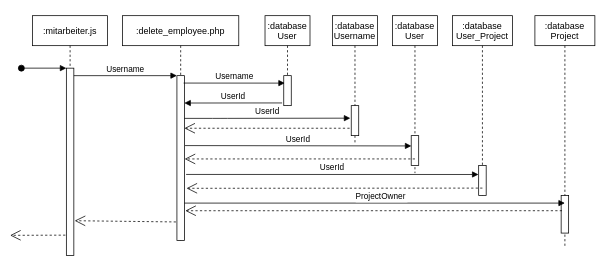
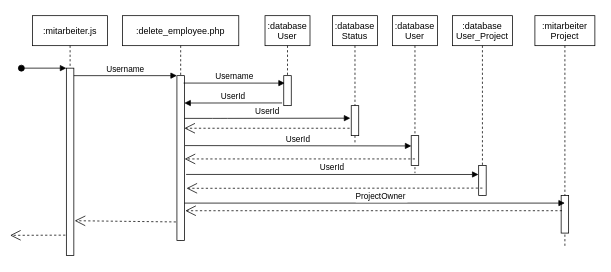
  <mxCell id="0" />
  <mxCell id="1" parent="0" />
  <mxCell id="2" value=":mitarbeiter.js" style="shape=umlLifeline;perimeter=lifelinePerimeter;container=1;collapsible=0;recursiveResize=0;rounded=0;shadow=0;strokeWidth=1;" parent="1" vertex="1"><mxGeometry x="20" y="20" width="100" height="320" as="geometry" /></mxCell>
  <mxCell id="3" value="" style="points=[];perimeter=orthogonalPerimeter;rounded=0;shadow=0;strokeWidth=1;" parent="2" vertex="1"><mxGeometry x="45" y="70" width="10" height="250" as="geometry" /></mxCell>
  <mxCell id="4" value="" style="verticalAlign=bottom;startArrow=oval;endArrow=block;startSize=8;shadow=0;strokeWidth=1;" parent="2" target="3" edge="1"><mxGeometry relative="1" as="geometry"><mxPoint x="-15" y="70" as="sourcePoint" /></mxGeometry></mxCell>
  <mxCell id="5" value="" style="endArrow=open;endSize=12;dashed=1;html=1;rounded=0;exitX=-0.133;exitY=0.891;exitDx=0;exitDy=0;exitPerimeter=0;" edge="1" parent="2" source="3"><mxGeometry width="160" relative="1" as="geometry"><mxPoint x="40" y="250" as="sourcePoint" /><mxPoint x="-30" y="293" as="targetPoint" /></mxGeometry></mxCell>
  <mxCell id="6" value=":delete_employee.php" style="shape=umlLifeline;perimeter=lifelinePerimeter;container=1;collapsible=0;recursiveResize=0;rounded=0;shadow=0;strokeWidth=1;" parent="1" vertex="1"><mxGeometry x="140" y="20" width="155" height="300" as="geometry" /></mxCell>
  <mxCell id="7" value="" style="points=[];perimeter=orthogonalPerimeter;rounded=0;shadow=0;strokeWidth=1;" parent="6" vertex="1"><mxGeometry x="72.5" y="80" width="10" height="220" as="geometry" /></mxCell>
  <mxCell id="8" value="Username" style="verticalAlign=bottom;endArrow=block;entryX=0;entryY=0;shadow=0;strokeWidth=1;" parent="1" source="3" target="7" edge="1"><mxGeometry relative="1" as="geometry"><mxPoint x="175" y="100" as="sourcePoint" /></mxGeometry></mxCell>
  <mxCell id="9" value=":database&#10;User" style="shape=umlLifeline;perimeter=lifelinePerimeter;container=1;collapsible=0;recursiveResize=0;rounded=0;shadow=0;strokeWidth=1;" vertex="1" parent="1"><mxGeometry x="330" y="20" width="60" height="120" as="geometry" /></mxCell>
  <mxCell id="10" value="" style="points=[];perimeter=orthogonalPerimeter;rounded=0;shadow=0;strokeWidth=1;" vertex="1" parent="9"><mxGeometry x="25" y="80" width="10" height="40" as="geometry" /></mxCell>
  <mxCell id="11" value="UserId" style="verticalAlign=bottom;endArrow=block;shadow=0;strokeWidth=1;exitX=-0.22;exitY=0.91;exitDx=0;exitDy=0;exitPerimeter=0;entryX=0.988;entryY=0.166;entryDx=0;entryDy=0;entryPerimeter=0;" edge="1" parent="1" source="10" target="7"><mxGeometry relative="1" as="geometry"><mxPoint x="430" y="130" as="sourcePoint" /><mxPoint x="300" y="130" as="targetPoint" /><Array as="points" /></mxGeometry></mxCell>
  <mxCell id="12" value="UserId" style="verticalAlign=bottom;endArrow=block;shadow=0;strokeWidth=1;entryX=-0.119;entryY=0.418;entryDx=0;entryDy=0;entryPerimeter=0;" edge="1" parent="1" source="7" target="16"><mxGeometry relative="1" as="geometry"><mxPoint x="300" y="160" as="sourcePoint" /><mxPoint x="470" y="160" as="targetPoint" /><Array as="points"><mxPoint x="270" y="157" /></Array></mxGeometry></mxCell>
  <mxCell id="13" value="" style="endArrow=open;endSize=12;dashed=1;html=1;rounded=0;entryX=1.117;entryY=0.814;entryDx=0;entryDy=0;entryPerimeter=0;exitX=-0.133;exitY=0.887;exitDx=0;exitDy=0;exitPerimeter=0;" edge="1" parent="1" source="7" target="3"><mxGeometry width="160" relative="1" as="geometry"><mxPoint x="170" y="294" as="sourcePoint" /><mxPoint x="80" y="230" as="targetPoint" /></mxGeometry></mxCell>
  <mxCell id="14" value="Username" style="verticalAlign=bottom;endArrow=block;shadow=0;strokeWidth=1;entryX=0.143;entryY=0.249;entryDx=0;entryDy=0;entryPerimeter=0;exitX=0.893;exitY=0.045;exitDx=0;exitDy=0;exitPerimeter=0;" edge="1" parent="1" source="7" target="10"><mxGeometry relative="1" as="geometry"><mxPoint x="230" y="110" as="sourcePoint" /><mxPoint x="410" y="110" as="targetPoint" /></mxGeometry></mxCell>
- <mxCell id="15" value=":database&#10;Username" style="shape=umlLifeline;perimeter=lifelinePerimeter;container=1;collapsible=0;recursiveResize=0;rounded=0;shadow=0;strokeWidth=1;" vertex="1" parent="1"><mxGeometry x="420" y="20" width="60" height="170" as="geometry" /></mxCell>
+ <mxCell id="15" value=":database&#10;Status" style="shape=umlLifeline;perimeter=lifelinePerimeter;container=1;collapsible=0;recursiveResize=0;rounded=0;shadow=0;strokeWidth=1;" vertex="1" parent="1"><mxGeometry x="420" y="20" width="60" height="170" as="geometry" /></mxCell>
  <mxCell id="16" value="" style="points=[];perimeter=orthogonalPerimeter;rounded=0;shadow=0;strokeWidth=1;" vertex="1" parent="15"><mxGeometry x="25" y="120" width="10" height="40" as="geometry" /></mxCell>
  <mxCell id="17" value=":database&#10;User" style="shape=umlLifeline;perimeter=lifelinePerimeter;container=1;collapsible=0;recursiveResize=0;rounded=0;shadow=0;strokeWidth=1;" vertex="1" parent="1"><mxGeometry x="500" y="20" width="60" height="210" as="geometry" /></mxCell>
  <mxCell id="18" value="" style="points=[];perimeter=orthogonalPerimeter;rounded=0;shadow=0;strokeWidth=1;" vertex="1" parent="17"><mxGeometry x="25" y="160" width="10" height="40" as="geometry" /></mxCell>
  <mxCell id="19" value="UserId" style="verticalAlign=bottom;endArrow=block;shadow=0;strokeWidth=1;exitX=1.083;exitY=0.424;exitDx=0;exitDy=0;exitPerimeter=0;entryX=0.024;entryY=0.344;entryDx=0;entryDy=0;entryPerimeter=0;" edge="1" parent="1" source="7" target="18"><mxGeometry relative="1" as="geometry"><mxPoint x="230" y="200" as="sourcePoint" /><mxPoint x="520" y="193" as="targetPoint" /></mxGeometry></mxCell>
  <mxCell id="20" value=":database&#10;User_Project" style="shape=umlLifeline;perimeter=lifelinePerimeter;container=1;collapsible=0;recursiveResize=0;rounded=0;shadow=0;strokeWidth=1;" vertex="1" parent="1"><mxGeometry x="580" y="20" width="80" height="240" as="geometry" /></mxCell>
  <mxCell id="21" value="" style="points=[];perimeter=orthogonalPerimeter;rounded=0;shadow=0;strokeWidth=1;" vertex="1" parent="20"><mxGeometry x="35" y="200" width="10" height="40" as="geometry" /></mxCell>
  <mxCell id="22" value="UserId" style="verticalAlign=bottom;endArrow=block;shadow=0;strokeWidth=1;entryX=-0.024;entryY=0.296;entryDx=0;entryDy=0;entryPerimeter=0;exitX=1.226;exitY=0.599;exitDx=0;exitDy=0;exitPerimeter=0;" edge="1" parent="1" source="7" target="21"><mxGeometry relative="1" as="geometry"><mxPoint x="240" y="232" as="sourcePoint" /><mxPoint x="602.5" y="230" as="targetPoint" /></mxGeometry></mxCell>
- <mxCell id="23" value=":database&#10;Project" style="shape=umlLifeline;perimeter=lifelinePerimeter;container=1;collapsible=0;recursiveResize=0;rounded=0;shadow=0;strokeWidth=1;" vertex="1" parent="1"><mxGeometry x="690" y="20" width="80" height="310" as="geometry" /></mxCell>
+ <mxCell id="23" value=":mitarbeiter&#10;Project" style="shape=umlLifeline;perimeter=lifelinePerimeter;container=1;collapsible=0;recursiveResize=0;rounded=0;shadow=0;strokeWidth=1;" vertex="1" parent="1"><mxGeometry x="690" y="20" width="80" height="310" as="geometry" /></mxCell>
  <mxCell id="24" value="" style="points=[];perimeter=orthogonalPerimeter;rounded=0;shadow=0;strokeWidth=1;" vertex="1" parent="23"><mxGeometry x="35" y="240" width="10" height="50" as="geometry" /></mxCell>
  <mxCell id="25" value="ProjectOwner" style="verticalAlign=bottom;endArrow=block;shadow=0;strokeWidth=1;entryX=0.5;entryY=0.2;entryDx=0;entryDy=0;entryPerimeter=0;" edge="1" parent="1" source="7" target="24"><mxGeometry x="0.034" relative="1" as="geometry"><mxPoint x="210" y="184.86" as="sourcePoint" /><mxPoint x="410" y="310" as="targetPoint" /><mxPoint as="offset" /></mxGeometry></mxCell>
  <mxCell id="26" value="" style="endArrow=open;endSize=12;dashed=1;html=1;rounded=0;exitX=-0.217;exitY=0.754;exitDx=0;exitDy=0;exitPerimeter=0;" edge="1" parent="1" source="16" target="7"><mxGeometry width="160" relative="1" as="geometry"><mxPoint x="428.9" y="169.58" as="sourcePoint" /><mxPoint x="291.1" y="169.58" as="targetPoint" /></mxGeometry></mxCell>
  <mxCell id="27" value="" style="endArrow=open;endSize=12;dashed=1;html=1;rounded=0;exitX=0.5;exitY=0.777;exitDx=0;exitDy=0;exitPerimeter=0;entryX=1.033;entryY=0.505;entryDx=0;entryDy=0;entryPerimeter=0;" edge="1" parent="1" source="18" target="7"><mxGeometry width="160" relative="1" as="geometry"><mxPoint x="457.8" y="210" as="sourcePoint" /><mxPoint x="320" y="210" as="targetPoint" /></mxGeometry></mxCell>
  <mxCell id="28" value="" style="endArrow=open;endSize=12;dashed=1;html=1;rounded=0;exitX=0.5;exitY=0.75;exitDx=0;exitDy=0;exitPerimeter=0;entryX=1.283;entryY=0.683;entryDx=0;entryDy=0;entryPerimeter=0;" edge="1" parent="1" source="21" target="7"><mxGeometry width="160" relative="1" as="geometry"><mxPoint x="390" y="250" as="sourcePoint" /><mxPoint x="252.2" y="250" as="targetPoint" /></mxGeometry></mxCell>
  <mxCell id="29" value="" style="endArrow=open;endSize=12;dashed=1;html=1;rounded=0;exitX=0.117;exitY=0.403;exitDx=0;exitDy=0;exitPerimeter=0;entryX=1.117;entryY=0.819;entryDx=0;entryDy=0;entryPerimeter=0;" edge="1" parent="1" source="24" target="7"><mxGeometry width="160" relative="1" as="geometry"><mxPoint x="557.8" y="280" as="sourcePoint" /><mxPoint x="420" y="280" as="targetPoint" /></mxGeometry></mxCell>
